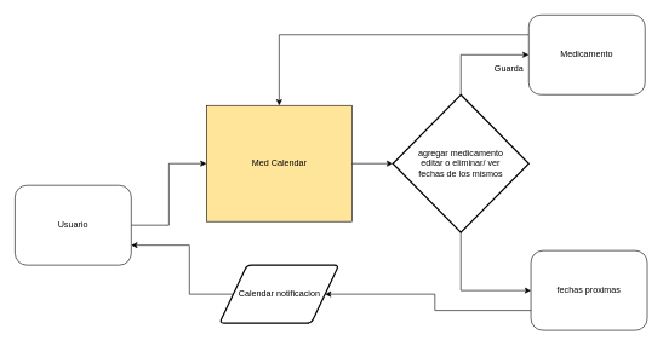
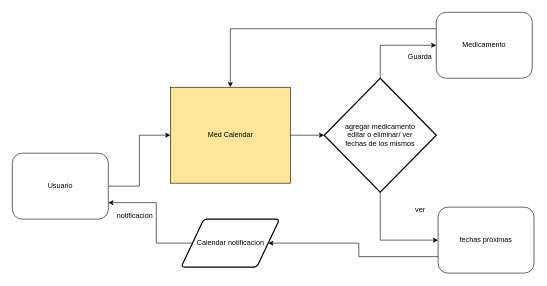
  <mxCell id="0" />
  <mxCell id="1" parent="0" />
  <mxCell id="2" style="edgeStyle=orthogonalEdgeStyle;rounded=0;orthogonalLoop=1;jettySize=auto;html=1;exitX=0.5;exitY=0;exitDx=0;exitDy=0;entryX=0;entryY=0.5;entryDx=0;entryDy=0;exitPerimeter=0;" edge="1" parent="1" source="11" target="8"><mxGeometry relative="1" as="geometry"><mxPoint x="630" y="110" as="sourcePoint" /></mxGeometry></mxCell>
  <mxCell id="3" style="edgeStyle=orthogonalEdgeStyle;rounded=0;orthogonalLoop=1;jettySize=auto;html=1;exitX=1;exitY=0.5;exitDx=0;exitDy=0;entryX=0;entryY=0.5;entryDx=0;entryDy=0;entryPerimeter=0;" edge="1" parent="1" source="4" target="11"><mxGeometry relative="1" as="geometry" /></mxCell>
  <mxCell id="4" value="Med Calendar" style="whiteSpace=wrap;html=1;fontSize=12;glass=0;strokeWidth=1;shadow=0;fillColor=#FFE599;rounded=0;" parent="1" vertex="1"><mxGeometry x="283.5" y="145" width="200" height="160" as="geometry" /></mxCell>
  <mxCell id="5" style="edgeStyle=orthogonalEdgeStyle;rounded=0;orthogonalLoop=1;jettySize=auto;html=1;exitX=1;exitY=0.5;exitDx=0;exitDy=0;entryX=0;entryY=0.5;entryDx=0;entryDy=0;" edge="1" parent="1" source="6" target="4"><mxGeometry relative="1" as="geometry" /></mxCell>
  <mxCell id="6" value="Usuario" style="rounded=1;whiteSpace=wrap;html=1;" vertex="1" parent="1"><mxGeometry x="20" y="255" width="160" height="110" as="geometry" /></mxCell>
  <mxCell id="7" style="edgeStyle=orthogonalEdgeStyle;rounded=0;orthogonalLoop=1;jettySize=auto;html=1;exitX=0;exitY=0.25;exitDx=0;exitDy=0;entryX=0.5;entryY=0;entryDx=0;entryDy=0;" edge="1" parent="1" source="8" target="4"><mxGeometry relative="1" as="geometry" /></mxCell>
  <mxCell id="8" value="Medicamento" style="rounded=1;whiteSpace=wrap;html=1;arcSize=15;" vertex="1" parent="1"><mxGeometry x="727" y="20" width="160" height="110" as="geometry" /></mxCell>
  <mxCell id="9" value="Guarda" style="text;html=1;strokeColor=none;fillColor=none;align=center;verticalAlign=middle;whiteSpace=wrap;rounded=0;" vertex="1" parent="1"><mxGeometry x="670" y="80" width="60" height="30" as="geometry" /></mxCell>
  <mxCell id="10" style="edgeStyle=orthogonalEdgeStyle;rounded=0;orthogonalLoop=1;jettySize=auto;html=1;exitX=0.5;exitY=1;exitDx=0;exitDy=0;exitPerimeter=0;entryX=0;entryY=0.5;entryDx=0;entryDy=0;" edge="1" parent="1" source="11" target="13"><mxGeometry relative="1" as="geometry" /></mxCell>
  <mxCell id="11" value="agregar medicamento &lt;br&gt;editar o eliminar/ ver &lt;br&gt;fechas de los mismos" style="strokeWidth=2;html=1;shape=mxgraph.flowchart.decision;whiteSpace=wrap;" vertex="1" parent="1"><mxGeometry x="540" y="130" width="187" height="190" as="geometry" /></mxCell>
  <mxCell id="12" style="edgeStyle=orthogonalEdgeStyle;rounded=0;orthogonalLoop=1;jettySize=auto;html=1;exitX=0;exitY=0.75;exitDx=0;exitDy=0;entryX=1;entryY=0.5;entryDx=0;entryDy=0;" edge="1" parent="1" source="13" target="16"><mxGeometry relative="1" as="geometry" /></mxCell>
  <mxCell id="13" value="fechas proximas" style="rounded=1;whiteSpace=wrap;html=1;" vertex="1" parent="1"><mxGeometry x="730" y="345" width="160" height="110" as="geometry" /></mxCell>
+ <mxCell id="14" value="ver" style="text;html=1;align=center;verticalAlign=middle;resizable=0;points=[];autosize=1;strokeColor=none;fillColor=none;" vertex="1" parent="1"><mxGeometry x="680" y="335" width="40" height="30" as="geometry" /></mxCell>
  <mxCell id="15" style="edgeStyle=orthogonalEdgeStyle;rounded=0;orthogonalLoop=1;jettySize=auto;html=1;exitX=0;exitY=0.5;exitDx=0;exitDy=0;entryX=1;entryY=0.75;entryDx=0;entryDy=0;" edge="1" parent="1" source="16" target="6"><mxGeometry relative="1" as="geometry"><Array as="points"><mxPoint x="260" y="405" /><mxPoint x="260" y="337" /></Array></mxGeometry></mxCell>
  <mxCell id="16" value="Calendar notificacion" style="shape=parallelogram;html=1;strokeWidth=2;perimeter=parallelogramPerimeter;whiteSpace=wrap;rounded=1;arcSize=12;size=0.23;fillColor=#FFFFFF;" vertex="1" parent="1"><mxGeometry x="301.5" y="365" width="164" height="80" as="geometry" /></mxCell>
+ <mxCell id="17" value="notificacion" style="text;html=1;align=center;verticalAlign=middle;resizable=0;points=[];autosize=1;strokeColor=none;fillColor=none;" vertex="1" parent="1"><mxGeometry x="183.5" y="345" width="80" height="30" as="geometry" /></mxCell>
